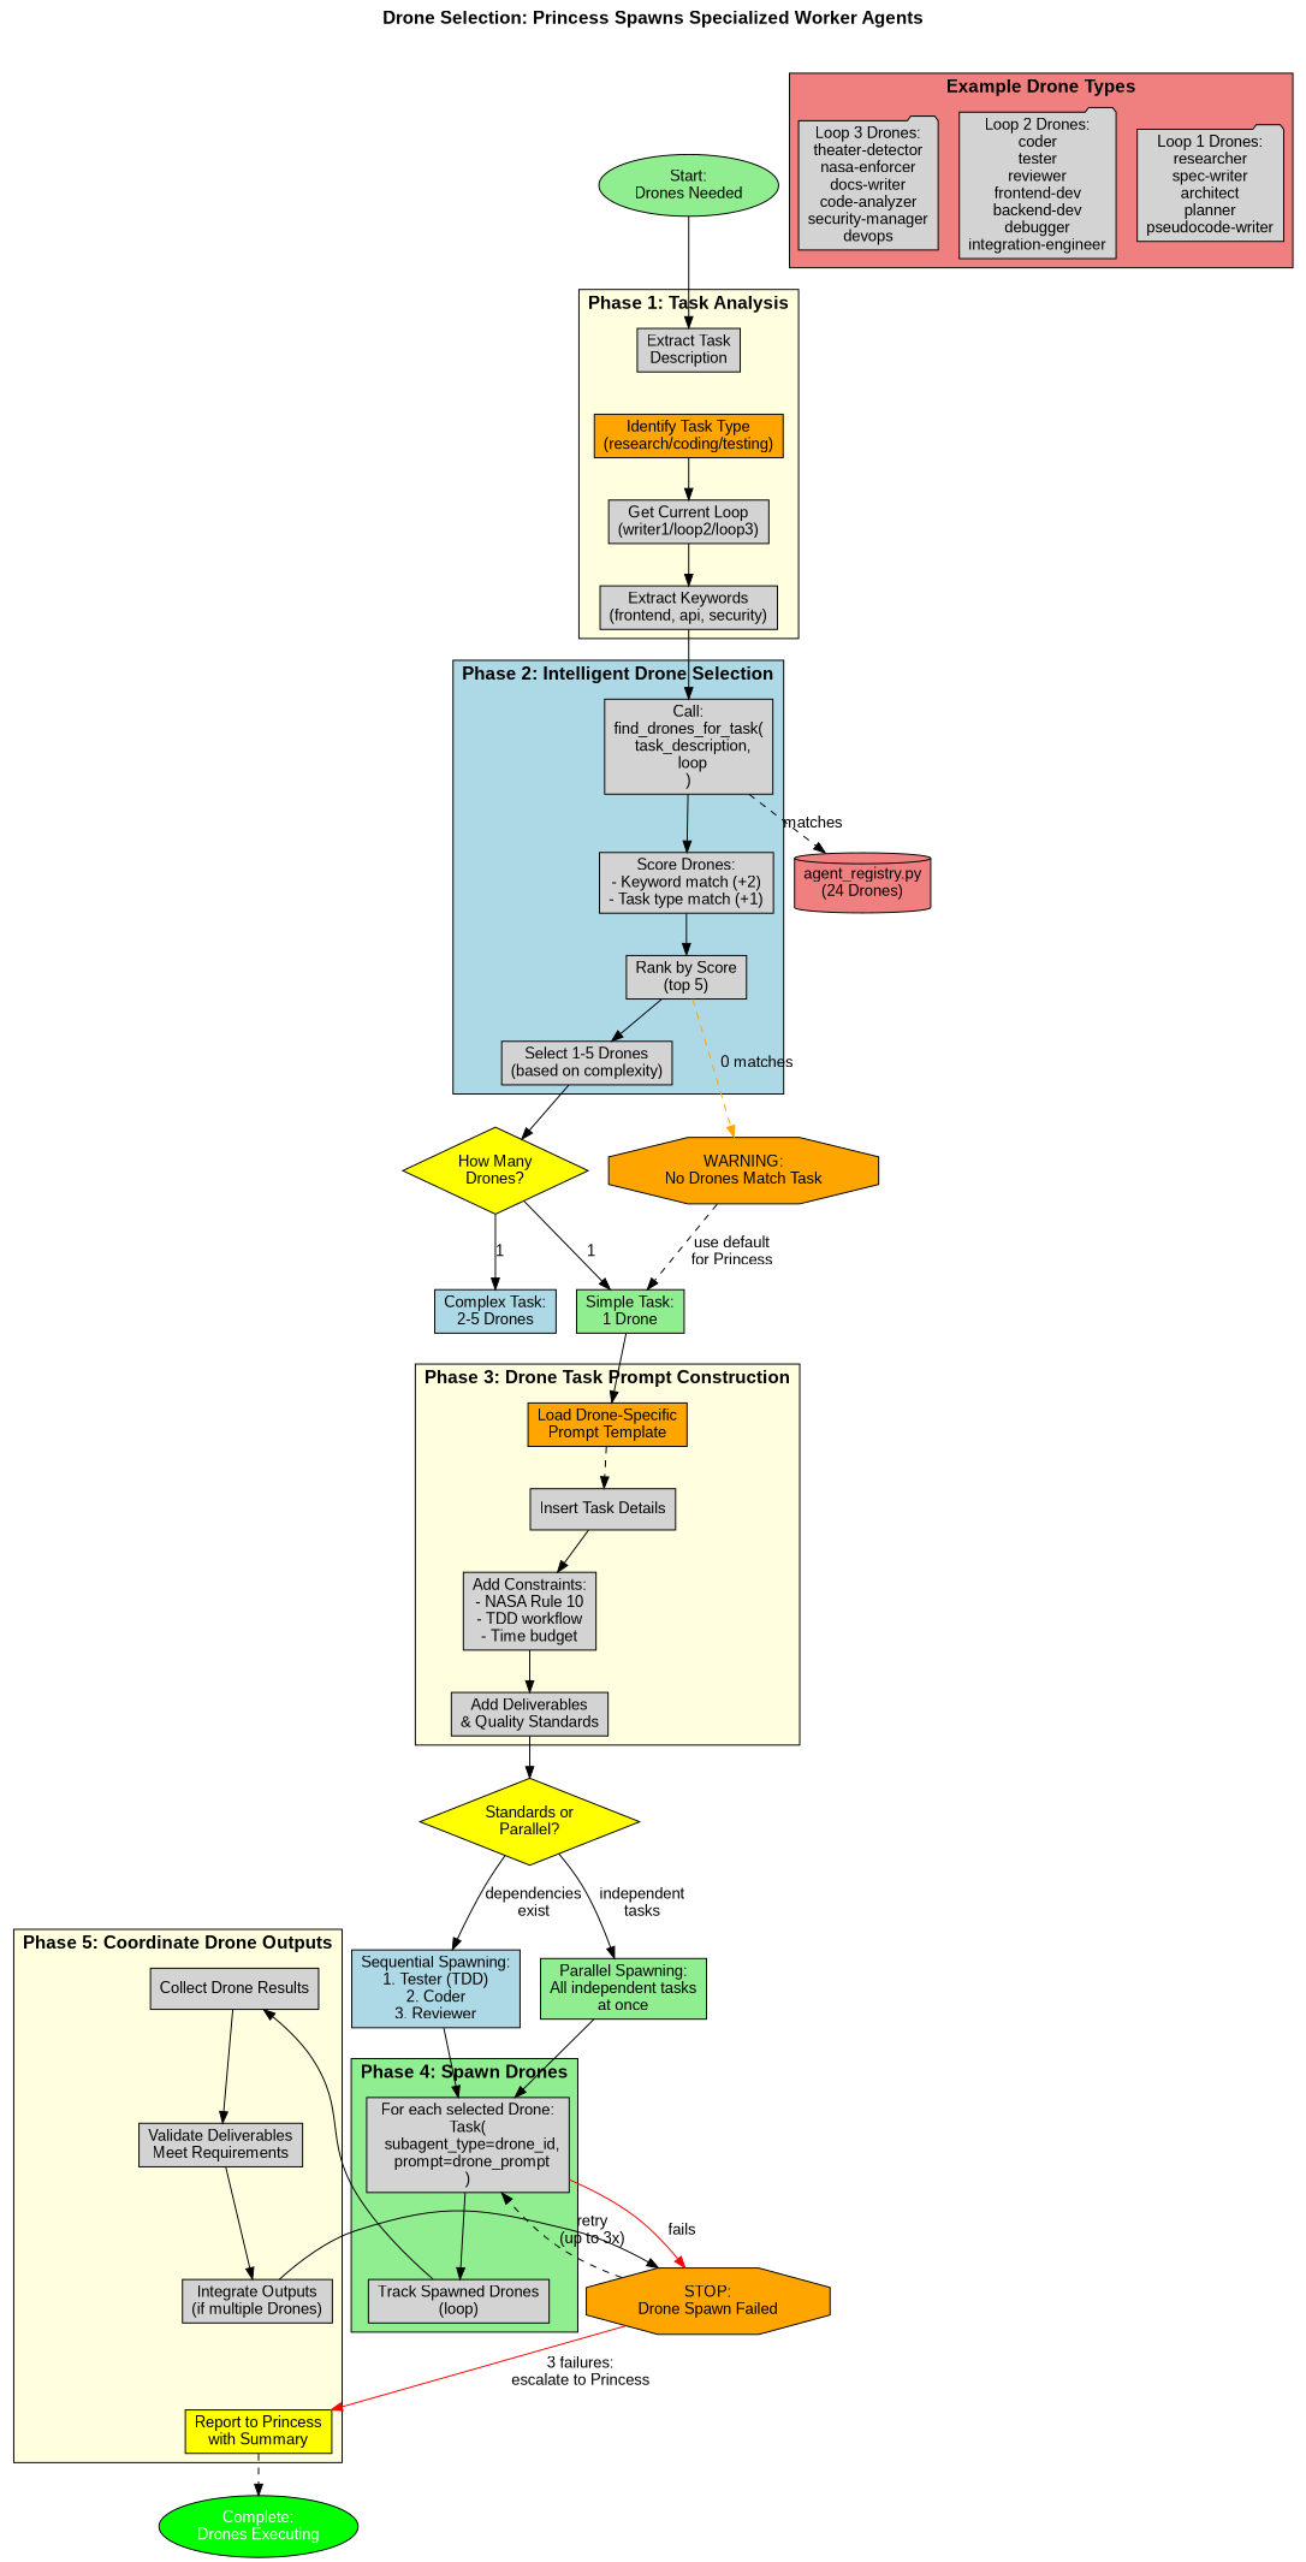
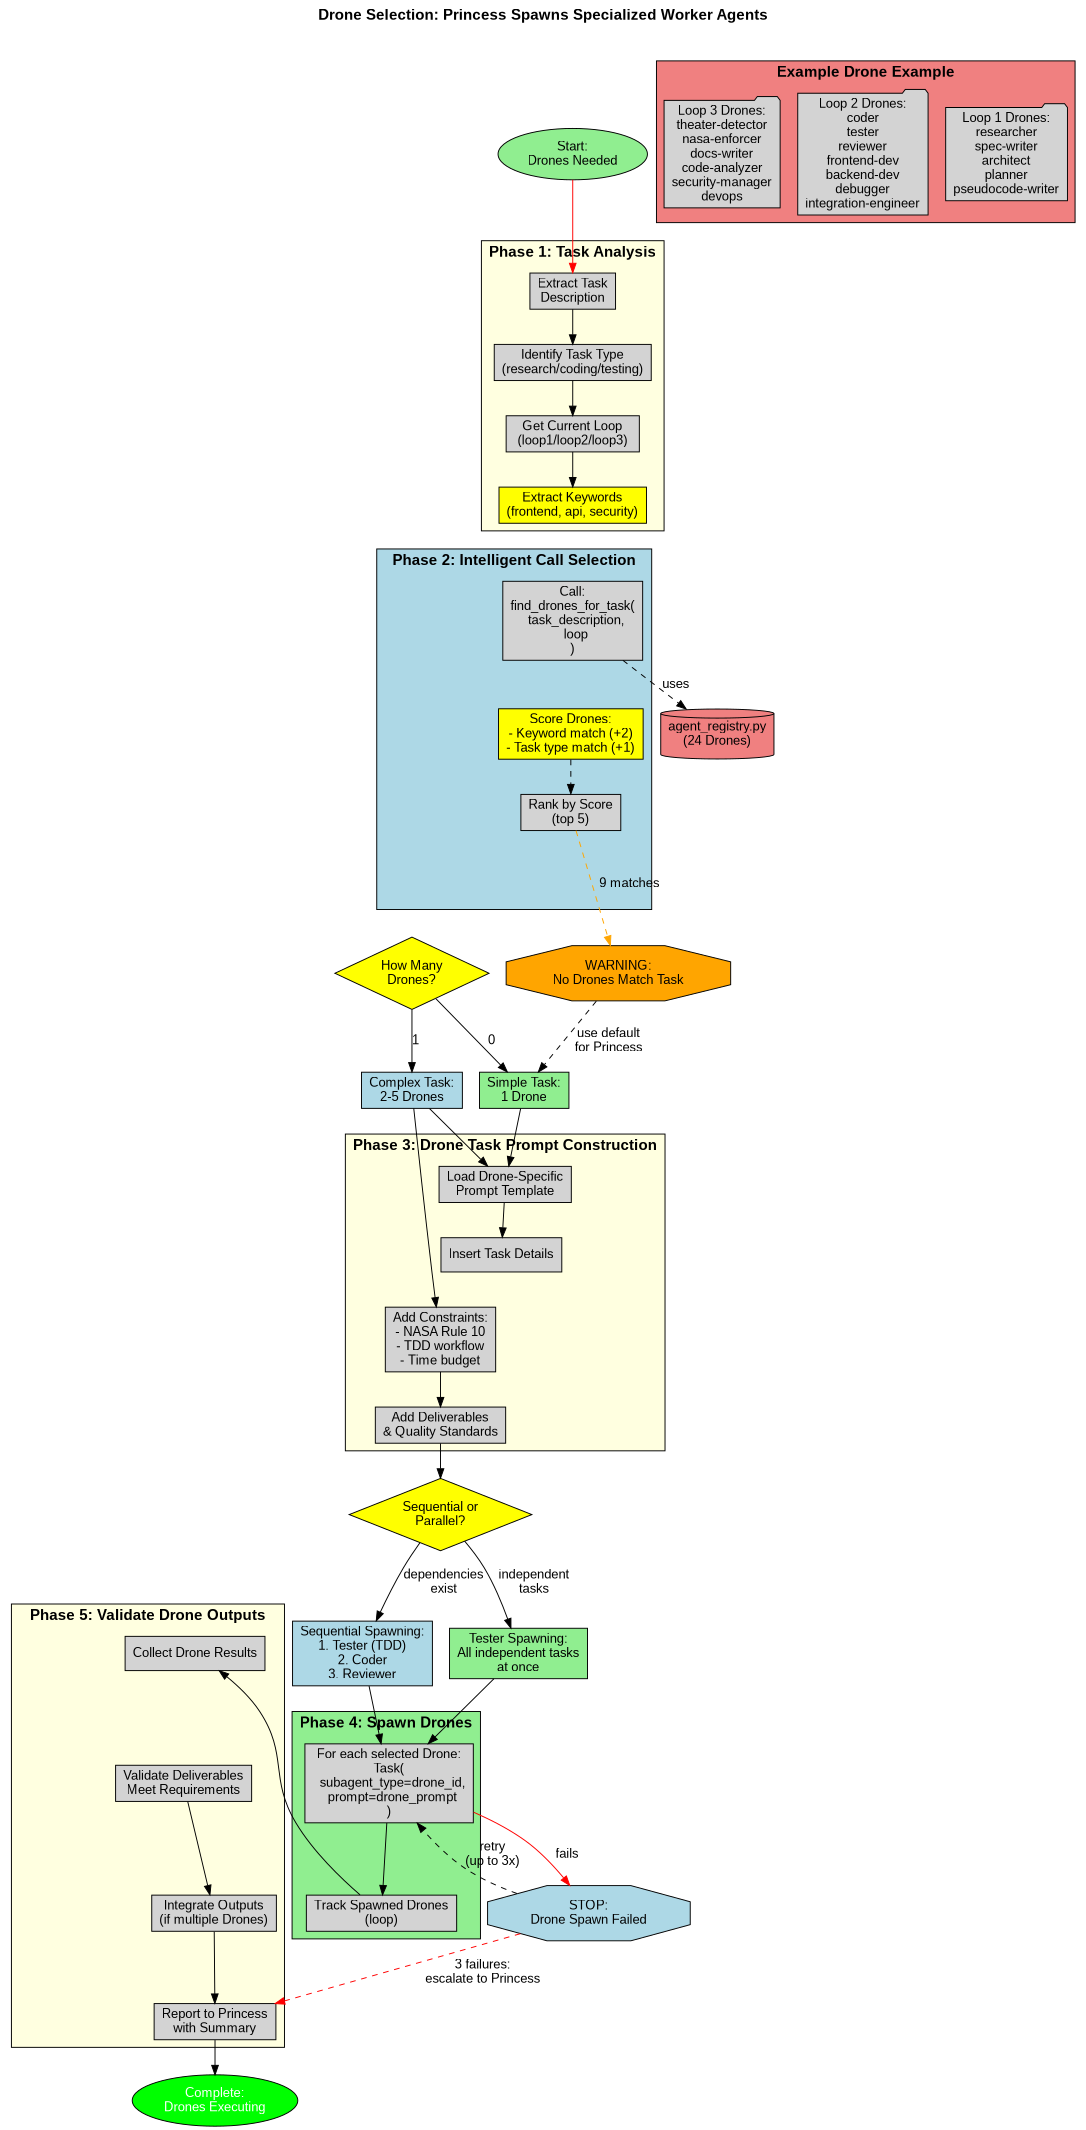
  digraph {
    compound=true
    fontname="Arial Bold"
    fontsize=16
    label="Drone Selection: Princess Spawns Specialized Worker Agents"
    labelloc=t
    rankdir=TB
    node [fontname=Arial shape=box style=filled]
    edge [fontname=Arial]
    n1 [label="Extract Task\nDescription"]
-   n2 [label="Identify Task Type\n(research/coding/testing)" fillcolor=orange]
-   n3 [label="Get Current Loop\n(writer1/loop2/loop3)"]
-   n4 [label="Extract Keywords\n(frontend, api, security)"]
+   n2 [label="Identify Task Type\n(research/coding/testing)"]
+   n3 [label="Get Current Loop\n(loop1/loop2/loop3)"]
+   n4 [label="Extract Keywords\n(frontend, api, security)" fillcolor=yellow]
    n5 [label="Call:\nfind_drones_for_task(\n  task_description,\n  loop\n)"]
-   n6 [label="Score Drones:\n- Keyword match (+2)\n- Task type match (+1)"]
+   n6 [label="Score Drones:\n- Keyword match (+2)\n- Task type match (+1)" fillcolor=yellow]
    n7 [label="Rank by Score\n(top 5)"]
-   n8 [label="Select 1-5 Drones\n(based on complexity)"]
-   n9 [label="Load Drone-Specific\nPrompt Template" fillcolor=orange]
+   n9 [label="Load Drone-Specific\nPrompt Template"]
    n10 [label="Insert Task Details"]
    n11 [label="Add Constraints:\n- NASA Rule 10\n- TDD workflow\n- Time budget"]
    n12 [label="Add Deliverables\n& Quality Standards"]
    n13 [label="For each selected Drone:\nTask(\n  subagent_type=drone_id,\n  prompt=drone_prompt\n)"]
    n14 [label="Track Spawned Drones\n(loop)"]
    n15 [label="Collect Drone Results"]
    n16 [label="Validate Deliverables\nMeet Requirements"]
    n17 [label="Integrate Outputs\n(if multiple Drones)"]
-   n18 [label="Report to Princess\nwith Summary" fillcolor=yellow]
+   n18 [label="Report to Princess\nwith Summary"]
    n19 [label="Loop 1 Drones:\nresearcher\nspec-writer\narchitect\nplanner\npseudocode-writer" shape=folder]
    n20 [label="Loop 2 Drones:\ncoder\ntester\nreviewer\nfrontend-dev\nbackend-dev\ndebugger\nintegration-engineer" shape=folder]
    n21 [label="Loop 3 Drones:\ntheater-detector\nnasa-enforcer\ndocs-writer\ncode-analyzer\nsecurity-manager\ndevops" shape=folder]
    n22 [fillcolor=lightcoral label="agent_registry.py\n(24 Drones)" shape=cylinder]
    n23 [fillcolor=orange label="WARNING:\nNo Drones Match Task" shape=octagon]
    n24 [fillcolor=yellow label="How Many\nDrones?" shape=diamond]
-   n25 [fillcolor=yellow label="Standards or\nParallel?" shape=diamond]
-   n26 [fillcolor=orange label="STOP:\nDrone Spawn Failed" shape=octagon]
+   n25 [fillcolor=yellow label="Sequential or\nParallel?" shape=diamond]
+   n26 [fillcolor=lightblue label="STOP:\nDrone Spawn Failed" shape=octagon]
    n27 [fillcolor=green fontcolor=white label="Complete:\nDrones Executing" shape=ellipse]
    n28 [fillcolor=lightgreen label="Start:\nDrones Needed" shape=ellipse]
    n29 [fillcolor=lightgreen label="Simple Task:\n1 Drone"]
    n30 [fillcolor=lightblue label="Complex Task:\n2-5 Drones"]
    n31 [fillcolor=lightblue label="Sequential Spawning:\n1. Tester (TDD)\n2. Coder\n3. Reviewer"]
-   n32 [fillcolor=lightgreen label="Parallel Spawning:\nAll independent tasks\nat once"]
+   n32 [fillcolor=lightgreen label="Tester Spawning:\nAll independent tasks\nat once"]
    subgraph cluster_1 {
      fillcolor=lightyellow
      label="Phase 1: Task Analysis"
      style=filled
      n1
      n2
      n3
      n4
    }
    subgraph cluster_2 {
      fillcolor=lightblue
-     label="Phase 2: Intelligent Drone Selection"
+     label="Phase 2: Intelligent Call Selection"
      style=filled
      n5
      n6
      n7
-     n8
    }
    subgraph cluster_3 {
      fillcolor=lightyellow
      label="Phase 3: Drone Task Prompt Construction"
      style=filled
      n9
      n10
      n11
      n12
    }
    subgraph cluster_4 {
      fillcolor=lightgreen
      label="Phase 4: Spawn Drones"
      style=filled
      n13
      n14
    }
    subgraph cluster_5 {
      fillcolor=lightyellow
-     label="Phase 5: Coordinate Drone Outputs"
+     label="Phase 5: Validate Drone Outputs"
      style=filled
      n15
      n16
      n17
      n18
    }
    subgraph cluster_6 {
      fillcolor=lightcoral
-     label="Example Drone Types"
+     label="Example Drone Example"
      style=filled
      n19
      n20
      n21
    }
+   n1 -> n2
    n2 -> n3
    n3 -> n4
-   n4 -> n5
-   n5 -> n6
-   n5 -> n22 [label=matches style=dashed]
-   n6 -> n7
-   n7 -> n8
-   n7 -> n23 [color=orange label="0 matches" style=dashed]
-   n8 -> n24
-   n9 -> n10 [style=dashed]
-   n10 -> n11
+   n5 -> n22 [label=uses style=dashed]
+   n6 -> n7 [style=dashed]
+   n7 -> n23 [color=orange label="9 matches" style=dashed]
+   n9 -> n10
+   n30 -> n11
    n11 -> n12
    n12 -> n25
    n13 -> n14
    n13 -> n26 [color=red label=fails]
    n14 -> n15
-   n15 -> n16
    n16 -> n17
-   n17 -> n26
-   n18 -> n27 [style=dashed]
+   n17 -> n18
+   n18 -> n27
    n23 -> n29 [label="use default\nfor Princess" style=dashed]
-   n24 -> n29 [label=1]
+   n24 -> n29 [label=0]
    n24 -> n30 [label=1]
    n25 -> n31 [label="dependencies\nexist"]
    n25 -> n32 [label="independent\ntasks"]
    n26 -> n13 [label="retry\n(up to 3x)" style=dashed]
-   n26 -> n18 [color=red label="3 failures:\nescalate to Princess" style=solid]
-   n28 -> n1
+   n26 -> n18 [color=red label="3 failures:\nescalate to Princess" style=dashed]
+   n28 -> n1 [color=red]
    n29 -> n9
+   n30 -> n9
    n31 -> n13
    n32 -> n13
  }
